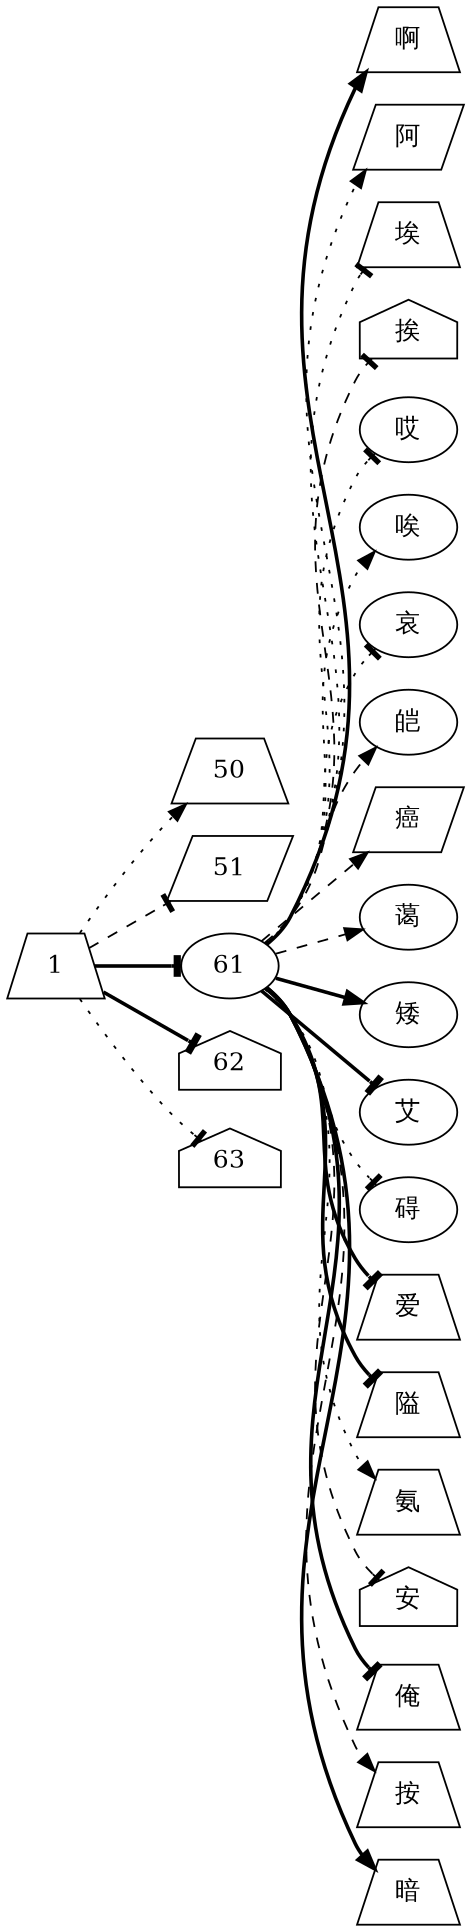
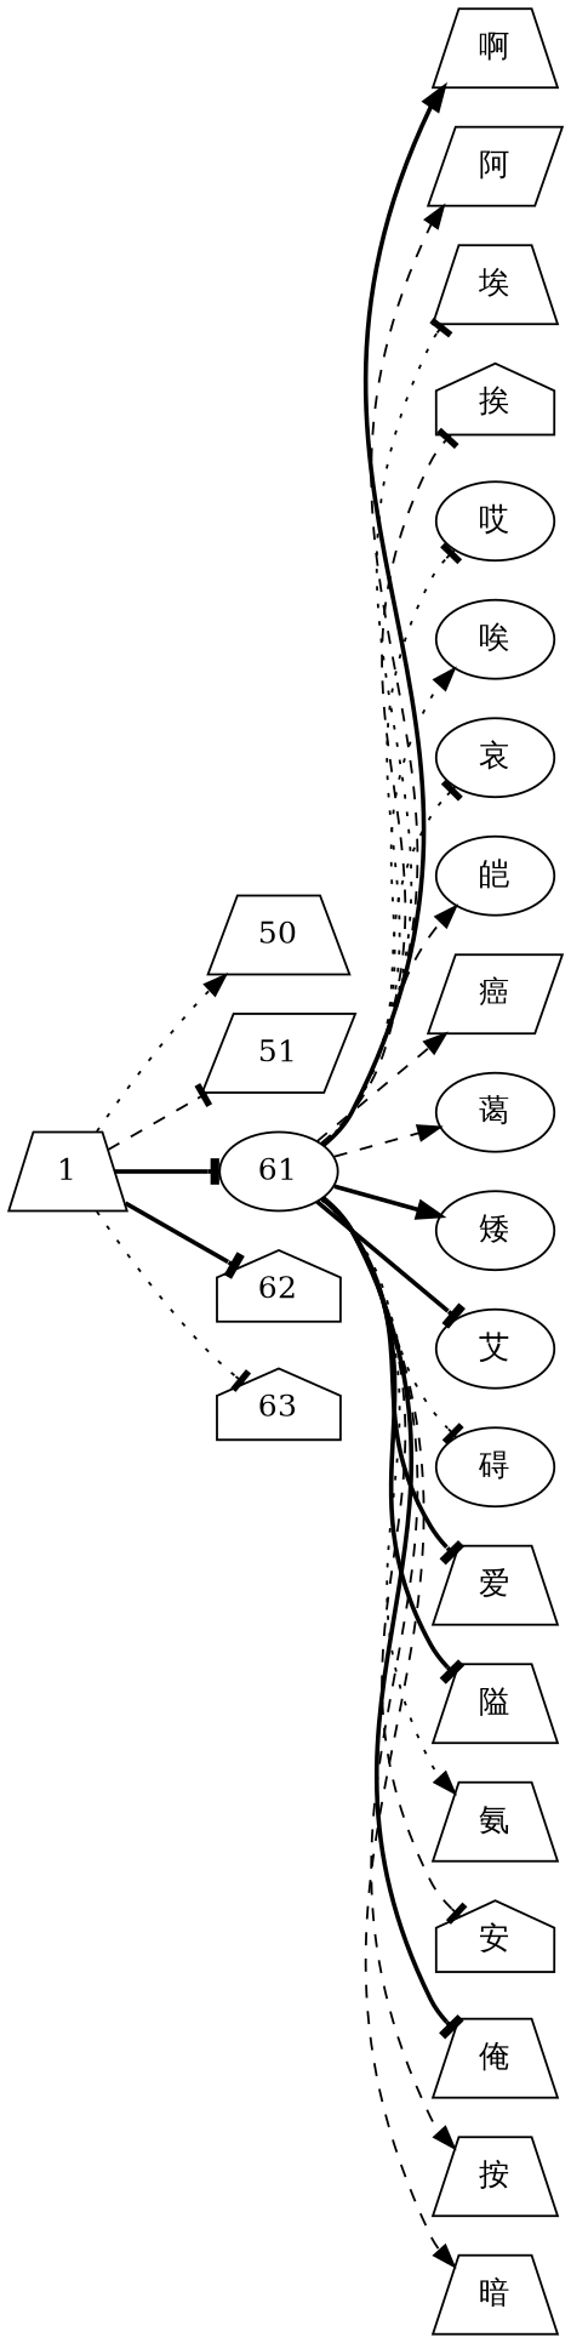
  digraph {
    rankdir=LR
    node [shape=trapezium]
    edge [arrowhead=tee style=dashed]
    1
    50
    51 [shape=parallelogram]
    61 [shape=ellipse]
    62 [shape=house]
    63 [shape=house]
    "啊"
    "阿" [shape=parallelogram]
    "埃"
    "挨" [shape=house]
    "哎" [shape=ellipse]
    "唉" [shape=ellipse]
    "哀" [shape=ellipse]
    "皑" [shape=ellipse]
    "癌" [shape=parallelogram]
    "蔼" [shape=ellipse]
    "矮" [shape=ellipse]
    "艾" [shape=ellipse]
    "碍" [shape=ellipse]
    "爱"
    "隘"
    "氨"
    "安" [shape=house]
    "俺"
    "按"
    "暗"
    1 -> 50 [arrowhead=normal style=dotted]
    1 -> 51
    1 -> 61 [style=bold]
    1 -> 62 [style=bold]
    1 -> 63 [style=dotted]
    61 -> "啊" [arrowhead=normal style=bold]
-   61 -> "阿" [arrowhead=normal style=dotted]
+   61 -> "阿" [arrowhead=normal]
    61 -> "埃" [style=dotted]
    61 -> "挨"
    61 -> "哎" [style=dotted]
    61 -> "唉" [arrowhead=normal style=dotted]
    61 -> "哀" [style=dotted]
    61 -> "皑" [arrowhead=normal]
    61 -> "癌" [arrowhead=normal]
    61 -> "蔼" [arrowhead=normal]
    61 -> "矮" [arrowhead=normal style=bold]
    61 -> "艾" [style=bold]
    61 -> "碍" [style=dotted]
    61 -> "爱" [style=bold]
    61 -> "隘" [style=bold]
    61 -> "氨" [arrowhead=normal style=dotted]
    61 -> "安"
    61 -> "俺" [style=bold]
    61 -> "按" [arrowhead=normal]
-   61 -> "暗" [arrowhead=normal style=bold]
+   61 -> "暗" [arrowhead=normal]
  }
